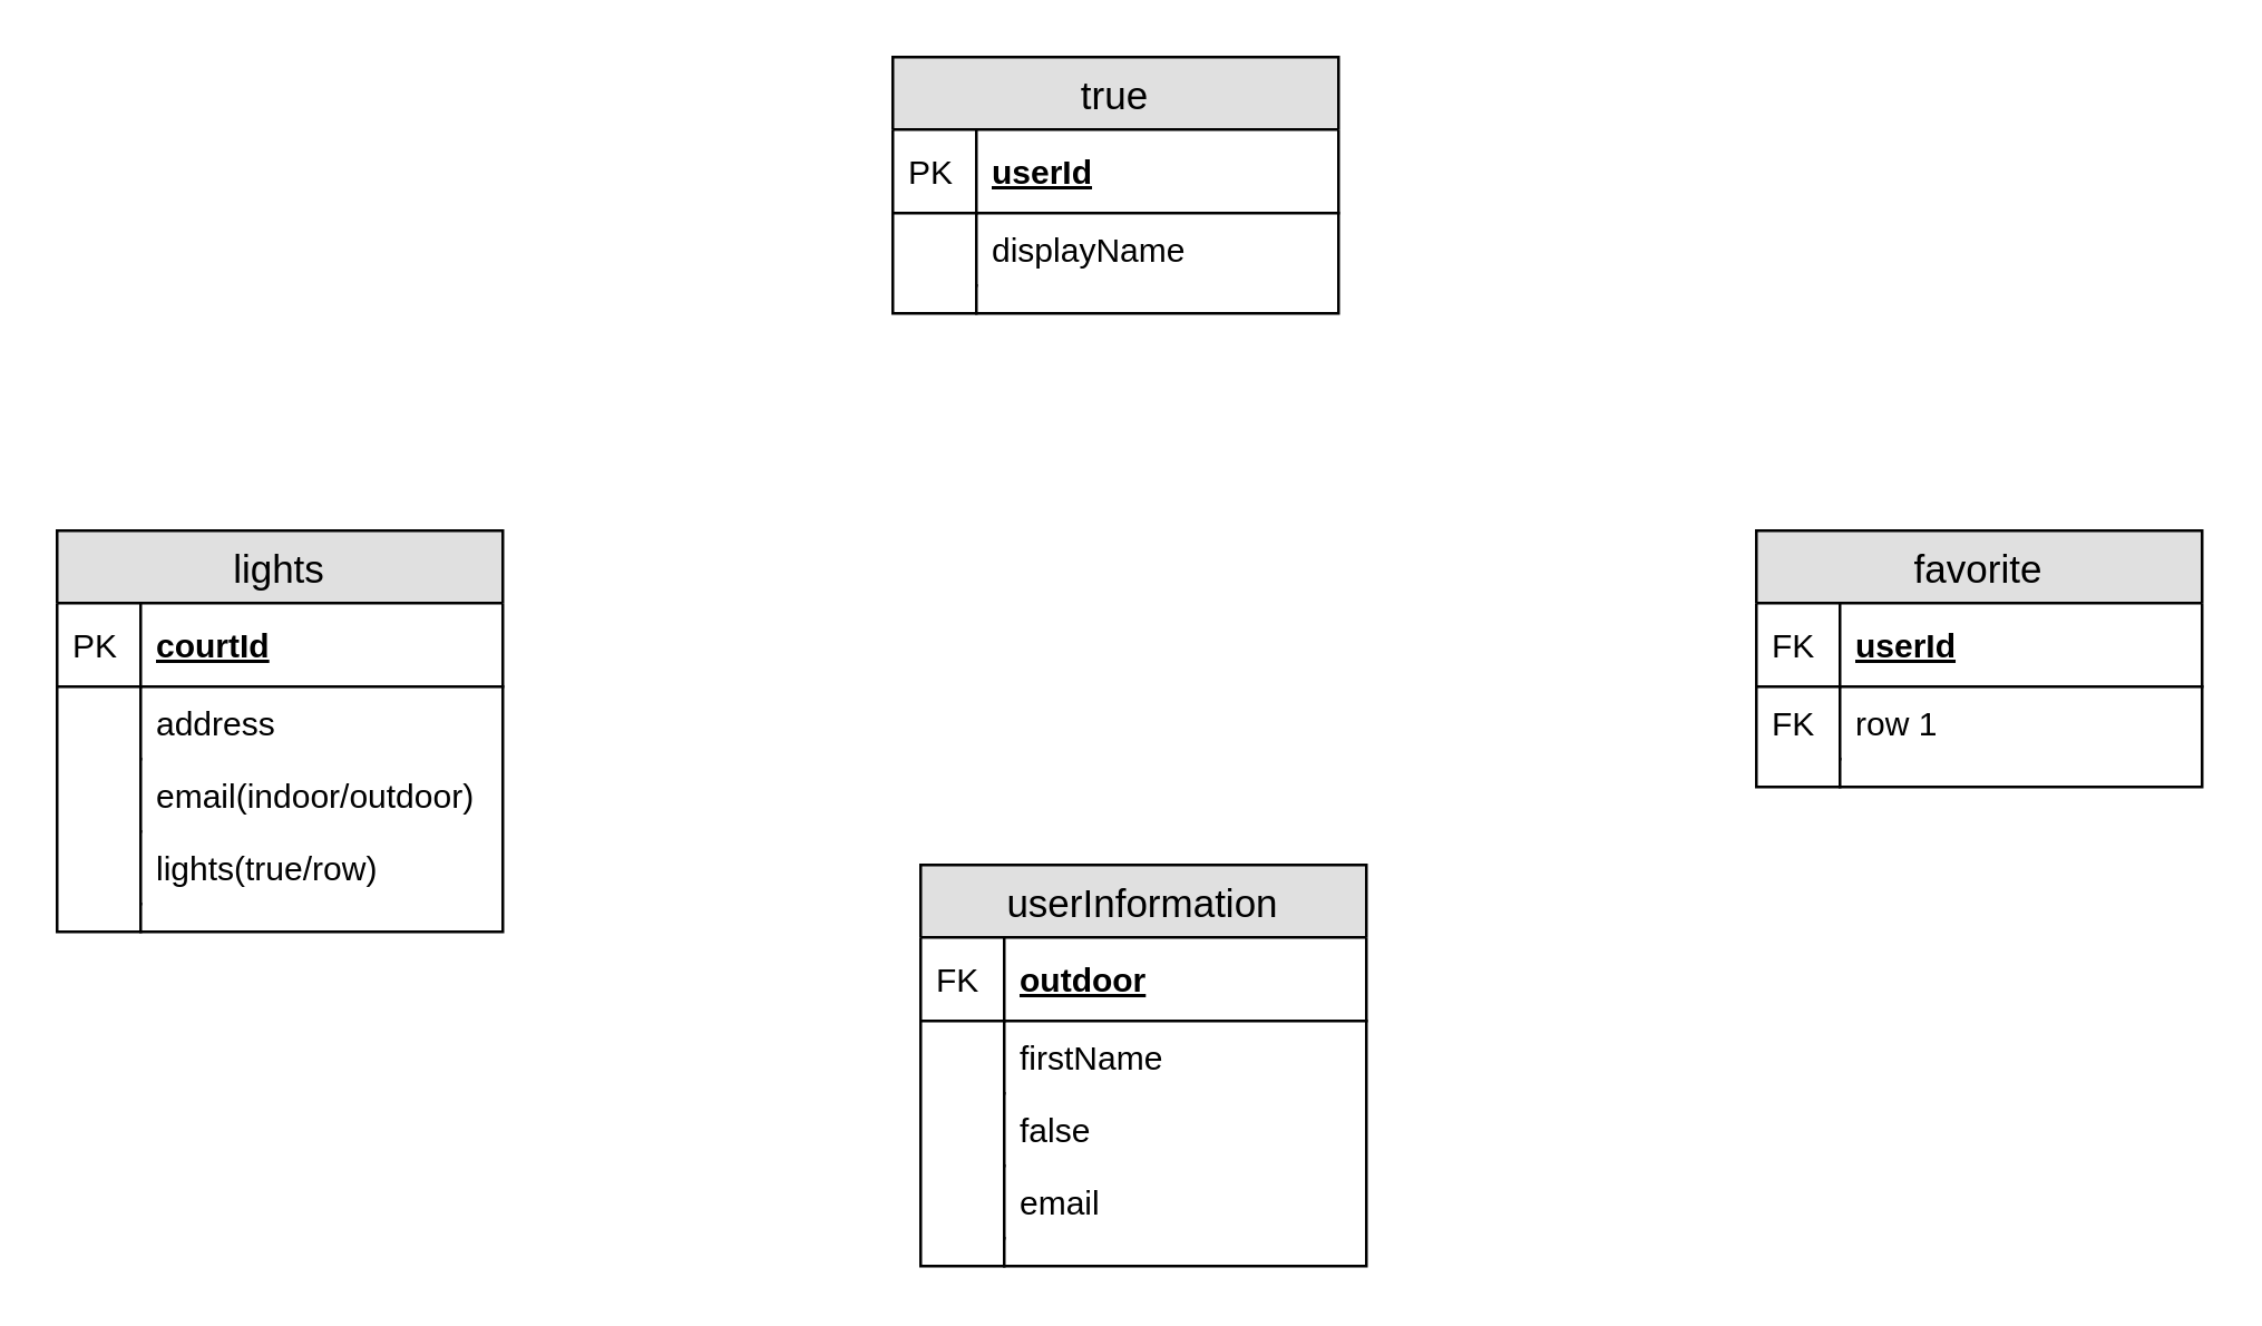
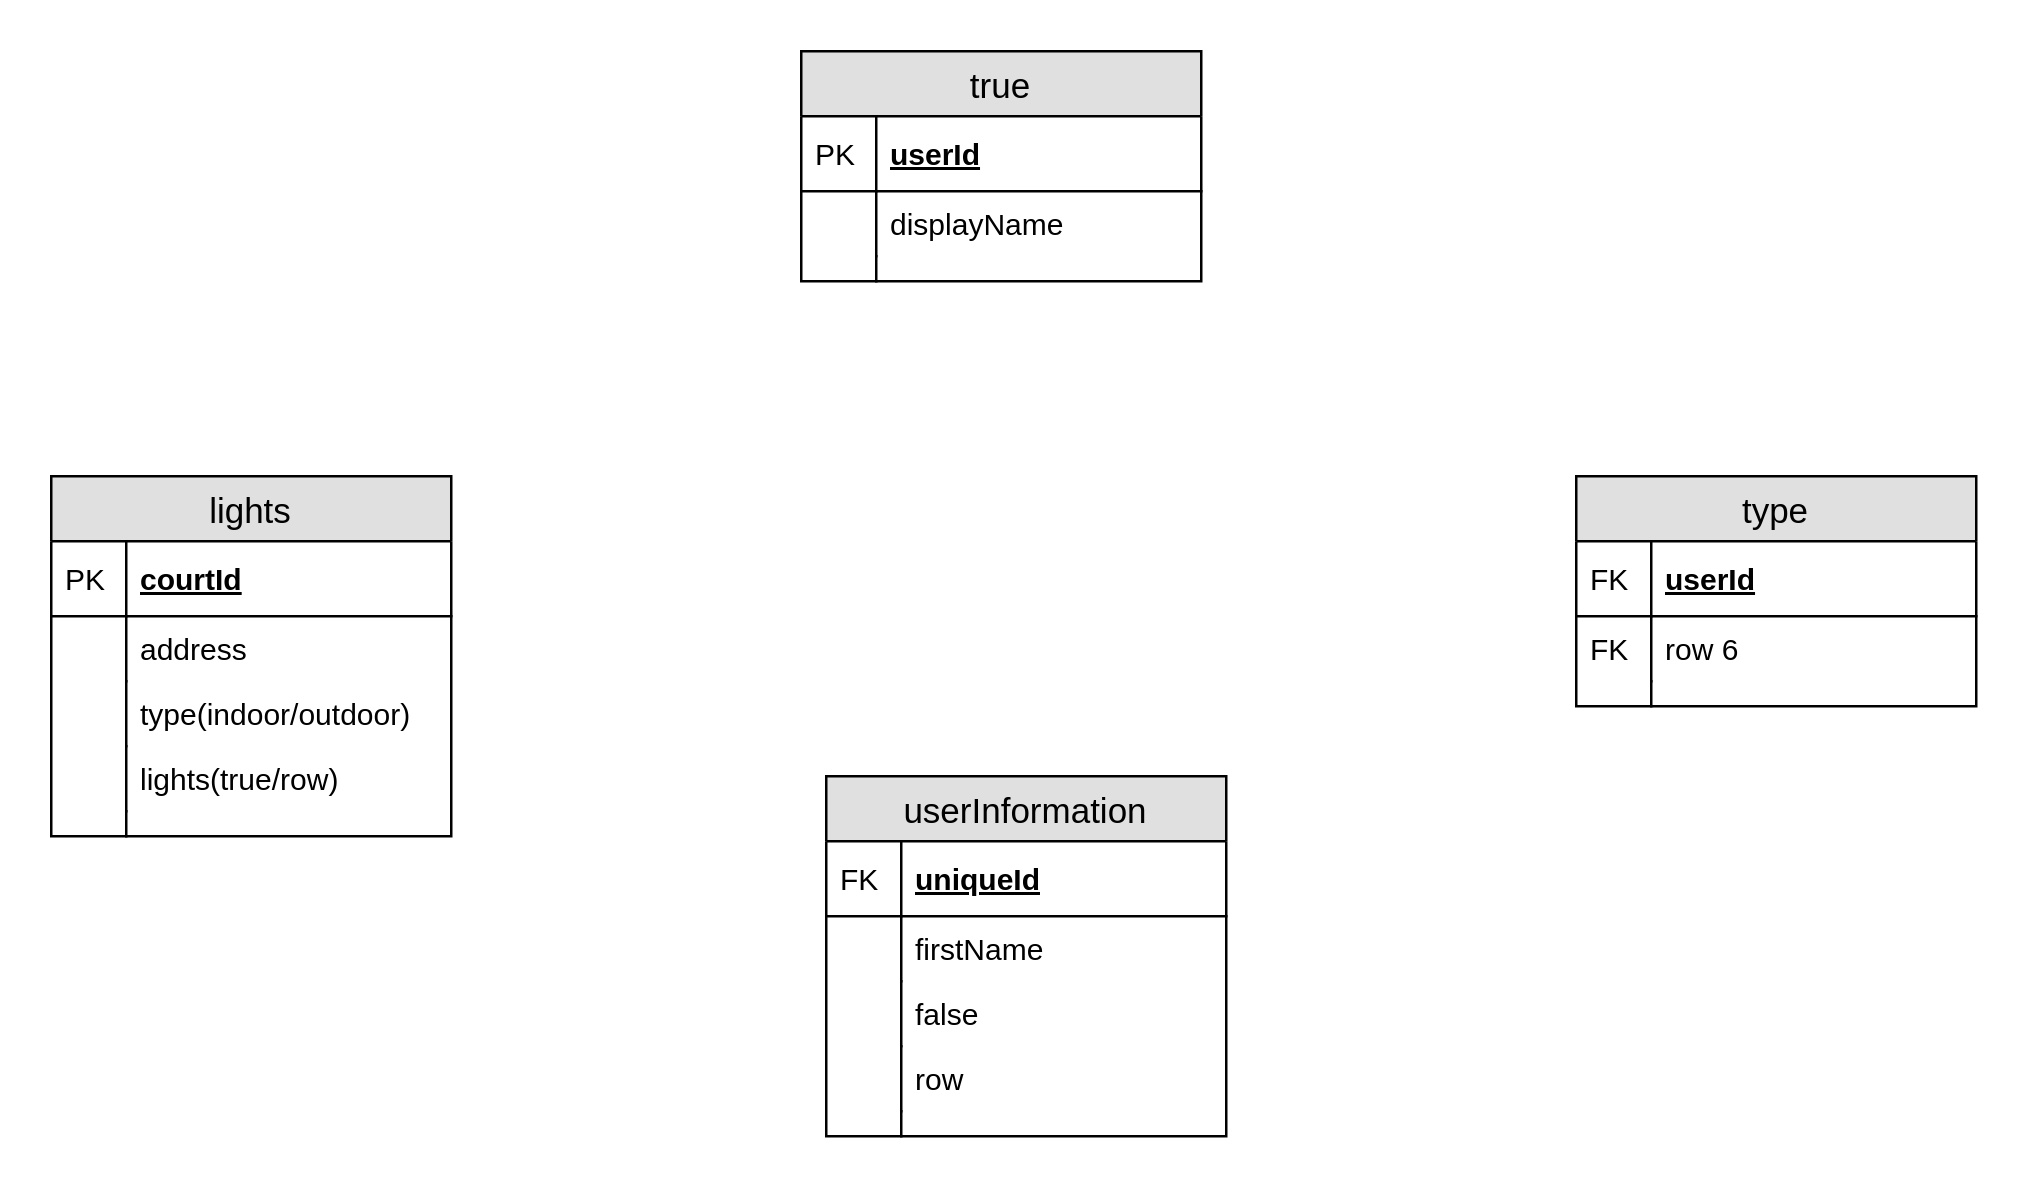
  <mxCell id="0" />
  <mxCell id="1" parent="0" />
  <mxCell id="2" value="true" style="swimlane;fontStyle=0;childLayout=stackLayout;horizontal=1;startSize=26;fillColor=#e0e0e0;horizontalStack=0;resizeParent=1;resizeParentMax=0;resizeLast=0;collapsible=1;marginBottom=0;swimlaneFillColor=#ffffff;align=center;fontSize=14;" vertex="1" parent="1"><mxGeometry x="320" y="20" width="160" height="92" as="geometry" /></mxCell>
  <mxCell id="3" value="userId" style="shape=partialRectangle;top=0;left=0;right=0;bottom=1;align=left;verticalAlign=middle;fillColor=none;spacingLeft=34;spacingRight=4;overflow=hidden;rotatable=0;points=[[0,0.5],[1,0.5]];portConstraint=eastwest;dropTarget=0;fontStyle=5;fontSize=12;" vertex="1" parent="2"><mxGeometry y="26" width="160" height="30" as="geometry" /></mxCell>
  <mxCell id="4" value="PK" style="shape=partialRectangle;top=0;left=0;bottom=0;fillColor=none;align=left;verticalAlign=middle;spacingLeft=4;spacingRight=4;overflow=hidden;rotatable=0;points=[];portConstraint=eastwest;part=1;fontSize=12;" vertex="1" connectable="0" parent="3"><mxGeometry width="30" height="30" as="geometry" /></mxCell>
  <mxCell id="5" value="displayName" style="shape=partialRectangle;top=0;left=0;right=0;bottom=0;align=left;verticalAlign=top;fillColor=none;spacingLeft=34;spacingRight=4;overflow=hidden;rotatable=0;points=[[0,0.5],[1,0.5]];portConstraint=eastwest;dropTarget=0;fontSize=12;" vertex="1" parent="2"><mxGeometry y="56" width="160" height="26" as="geometry" /></mxCell>
  <mxCell id="6" value="" style="shape=partialRectangle;top=0;left=0;bottom=0;fillColor=none;align=left;verticalAlign=top;spacingLeft=4;spacingRight=4;overflow=hidden;rotatable=0;points=[];portConstraint=eastwest;part=1;fontSize=12;" vertex="1" connectable="0" parent="5"><mxGeometry width="30" height="26" as="geometry" /></mxCell>
  <mxCell id="7" value="" style="shape=partialRectangle;top=0;left=0;right=0;bottom=0;align=left;verticalAlign=top;fillColor=none;spacingLeft=34;spacingRight=4;overflow=hidden;rotatable=0;points=[[0,0.5],[1,0.5]];portConstraint=eastwest;dropTarget=0;fontSize=12;" vertex="1" parent="2"><mxGeometry y="82" width="160" height="10" as="geometry" /></mxCell>
  <mxCell id="8" value="" style="shape=partialRectangle;top=0;left=0;bottom=0;fillColor=none;align=left;verticalAlign=top;spacingLeft=4;spacingRight=4;overflow=hidden;rotatable=0;points=[];portConstraint=eastwest;part=1;fontSize=12;" vertex="1" connectable="0" parent="7"><mxGeometry width="30" height="10" as="geometry" /></mxCell>
  <mxCell id="9" value="userInformation" style="swimlane;fontStyle=0;childLayout=stackLayout;horizontal=1;startSize=26;fillColor=#e0e0e0;horizontalStack=0;resizeParent=1;resizeParentMax=0;resizeLast=0;collapsible=1;marginBottom=0;swimlaneFillColor=#ffffff;align=center;fontSize=14;" vertex="1" parent="1"><mxGeometry x="330" y="310" width="160" height="144" as="geometry" /></mxCell>
- <mxCell id="10" value="outdoor" style="shape=partialRectangle;top=0;left=0;right=0;bottom=1;align=left;verticalAlign=middle;fillColor=none;spacingLeft=34;spacingRight=4;overflow=hidden;rotatable=0;points=[[0,0.5],[1,0.5]];portConstraint=eastwest;dropTarget=0;fontStyle=5;fontSize=12;" vertex="1" parent="9"><mxGeometry y="26" width="160" height="30" as="geometry" /></mxCell>
+ <mxCell id="10" value="uniqueId" style="shape=partialRectangle;top=0;left=0;right=0;bottom=1;align=left;verticalAlign=middle;fillColor=none;spacingLeft=34;spacingRight=4;overflow=hidden;rotatable=0;points=[[0,0.5],[1,0.5]];portConstraint=eastwest;dropTarget=0;fontStyle=5;fontSize=12;" vertex="1" parent="9"><mxGeometry y="26" width="160" height="30" as="geometry" /></mxCell>
  <mxCell id="11" value="FK" style="shape=partialRectangle;top=0;left=0;bottom=0;fillColor=none;align=left;verticalAlign=middle;spacingLeft=4;spacingRight=4;overflow=hidden;rotatable=0;points=[];portConstraint=eastwest;part=1;fontSize=12;" vertex="1" connectable="0" parent="10"><mxGeometry width="30" height="30" as="geometry" /></mxCell>
  <mxCell id="12" value="firstName" style="shape=partialRectangle;top=0;left=0;right=0;bottom=0;align=left;verticalAlign=top;fillColor=none;spacingLeft=34;spacingRight=4;overflow=hidden;rotatable=0;points=[[0,0.5],[1,0.5]];portConstraint=eastwest;dropTarget=0;fontSize=12;" vertex="1" parent="9"><mxGeometry y="56" width="160" height="26" as="geometry" /></mxCell>
  <mxCell id="13" value="" style="shape=partialRectangle;top=0;left=0;bottom=0;fillColor=none;align=left;verticalAlign=top;spacingLeft=4;spacingRight=4;overflow=hidden;rotatable=0;points=[];portConstraint=eastwest;part=1;fontSize=12;" vertex="1" connectable="0" parent="12"><mxGeometry width="30" height="26" as="geometry" /></mxCell>
  <mxCell id="14" value="false" style="shape=partialRectangle;top=0;left=0;right=0;bottom=0;align=left;verticalAlign=top;fillColor=none;spacingLeft=34;spacingRight=4;overflow=hidden;rotatable=0;points=[[0,0.5],[1,0.5]];portConstraint=eastwest;dropTarget=0;fontSize=12;" vertex="1" parent="9"><mxGeometry y="82" width="160" height="26" as="geometry" /></mxCell>
  <mxCell id="15" value="" style="shape=partialRectangle;top=0;left=0;bottom=0;fillColor=none;align=left;verticalAlign=top;spacingLeft=4;spacingRight=4;overflow=hidden;rotatable=0;points=[];portConstraint=eastwest;part=1;fontSize=12;" vertex="1" connectable="0" parent="14"><mxGeometry width="30" height="26" as="geometry" /></mxCell>
- <mxCell id="16" value="email" style="shape=partialRectangle;top=0;left=0;right=0;bottom=0;align=left;verticalAlign=top;fillColor=none;spacingLeft=34;spacingRight=4;overflow=hidden;rotatable=0;points=[[0,0.5],[1,0.5]];portConstraint=eastwest;dropTarget=0;fontSize=12;" vertex="1" parent="9"><mxGeometry y="108" width="160" height="26" as="geometry" /></mxCell>
+ <mxCell id="16" value="row" style="shape=partialRectangle;top=0;left=0;right=0;bottom=0;align=left;verticalAlign=top;fillColor=none;spacingLeft=34;spacingRight=4;overflow=hidden;rotatable=0;points=[[0,0.5],[1,0.5]];portConstraint=eastwest;dropTarget=0;fontSize=12;" vertex="1" parent="9"><mxGeometry y="108" width="160" height="26" as="geometry" /></mxCell>
  <mxCell id="17" value="" style="shape=partialRectangle;top=0;left=0;bottom=0;fillColor=none;align=left;verticalAlign=top;spacingLeft=4;spacingRight=4;overflow=hidden;rotatable=0;points=[];portConstraint=eastwest;part=1;fontSize=12;" vertex="1" connectable="0" parent="16"><mxGeometry width="30" height="26" as="geometry" /></mxCell>
  <mxCell id="18" value="" style="shape=partialRectangle;top=0;left=0;right=0;bottom=0;align=left;verticalAlign=top;fillColor=none;spacingLeft=34;spacingRight=4;overflow=hidden;rotatable=0;points=[[0,0.5],[1,0.5]];portConstraint=eastwest;dropTarget=0;fontSize=12;" vertex="1" parent="9"><mxGeometry y="134" width="160" height="10" as="geometry" /></mxCell>
  <mxCell id="19" value="" style="shape=partialRectangle;top=0;left=0;bottom=0;fillColor=none;align=left;verticalAlign=top;spacingLeft=4;spacingRight=4;overflow=hidden;rotatable=0;points=[];portConstraint=eastwest;part=1;fontSize=12;" vertex="1" connectable="0" parent="18"><mxGeometry width="30" height="10" as="geometry" /></mxCell>
  <mxCell id="20" value="lights" style="swimlane;fontStyle=0;childLayout=stackLayout;horizontal=1;startSize=26;fillColor=#e0e0e0;horizontalStack=0;resizeParent=1;resizeParentMax=0;resizeLast=0;collapsible=1;marginBottom=0;swimlaneFillColor=#ffffff;align=center;fontSize=14;" vertex="1" parent="1"><mxGeometry x="20" y="190" width="160" height="144" as="geometry" /></mxCell>
  <mxCell id="21" value="courtId" style="shape=partialRectangle;top=0;left=0;right=0;bottom=1;align=left;verticalAlign=middle;fillColor=none;spacingLeft=34;spacingRight=4;overflow=hidden;rotatable=0;points=[[0,0.5],[1,0.5]];portConstraint=eastwest;dropTarget=0;fontStyle=5;fontSize=12;" vertex="1" parent="20"><mxGeometry y="26" width="160" height="30" as="geometry" /></mxCell>
  <mxCell id="22" value="PK" style="shape=partialRectangle;top=0;left=0;bottom=0;fillColor=none;align=left;verticalAlign=middle;spacingLeft=4;spacingRight=4;overflow=hidden;rotatable=0;points=[];portConstraint=eastwest;part=1;fontSize=12;" vertex="1" connectable="0" parent="21"><mxGeometry width="30" height="30" as="geometry" /></mxCell>
  <mxCell id="23" value="address" style="shape=partialRectangle;top=0;left=0;right=0;bottom=0;align=left;verticalAlign=top;fillColor=none;spacingLeft=34;spacingRight=4;overflow=hidden;rotatable=0;points=[[0,0.5],[1,0.5]];portConstraint=eastwest;dropTarget=0;fontSize=12;" vertex="1" parent="20"><mxGeometry y="56" width="160" height="26" as="geometry" /></mxCell>
  <mxCell id="24" value="" style="shape=partialRectangle;top=0;left=0;bottom=0;fillColor=none;align=left;verticalAlign=top;spacingLeft=4;spacingRight=4;overflow=hidden;rotatable=0;points=[];portConstraint=eastwest;part=1;fontSize=12;" vertex="1" connectable="0" parent="23"><mxGeometry width="30" height="26" as="geometry" /></mxCell>
- <mxCell id="25" value="email(indoor/outdoor)" style="shape=partialRectangle;top=0;left=0;right=0;bottom=0;align=left;verticalAlign=top;fillColor=none;spacingLeft=34;spacingRight=4;overflow=hidden;rotatable=0;points=[[0,0.5],[1,0.5]];portConstraint=eastwest;dropTarget=0;fontSize=12;" vertex="1" parent="20"><mxGeometry y="82" width="160" height="26" as="geometry" /></mxCell>
+ <mxCell id="25" value="type(indoor/outdoor)" style="shape=partialRectangle;top=0;left=0;right=0;bottom=0;align=left;verticalAlign=top;fillColor=none;spacingLeft=34;spacingRight=4;overflow=hidden;rotatable=0;points=[[0,0.5],[1,0.5]];portConstraint=eastwest;dropTarget=0;fontSize=12;" vertex="1" parent="20"><mxGeometry y="82" width="160" height="26" as="geometry" /></mxCell>
  <mxCell id="26" value="" style="shape=partialRectangle;top=0;left=0;bottom=0;fillColor=none;align=left;verticalAlign=top;spacingLeft=4;spacingRight=4;overflow=hidden;rotatable=0;points=[];portConstraint=eastwest;part=1;fontSize=12;" vertex="1" connectable="0" parent="25"><mxGeometry width="30" height="26" as="geometry" /></mxCell>
  <mxCell id="27" value="lights(true/row)" style="shape=partialRectangle;top=0;left=0;right=0;bottom=0;align=left;verticalAlign=top;fillColor=none;spacingLeft=34;spacingRight=4;overflow=hidden;rotatable=0;points=[[0,0.5],[1,0.5]];portConstraint=eastwest;dropTarget=0;fontSize=12;" vertex="1" parent="20"><mxGeometry y="108" width="160" height="26" as="geometry" /></mxCell>
  <mxCell id="28" value="" style="shape=partialRectangle;top=0;left=0;bottom=0;fillColor=none;align=left;verticalAlign=top;spacingLeft=4;spacingRight=4;overflow=hidden;rotatable=0;points=[];portConstraint=eastwest;part=1;fontSize=12;" vertex="1" connectable="0" parent="27"><mxGeometry width="30" height="26" as="geometry" /></mxCell>
  <mxCell id="29" value="" style="shape=partialRectangle;top=0;left=0;right=0;bottom=0;align=left;verticalAlign=top;fillColor=none;spacingLeft=34;spacingRight=4;overflow=hidden;rotatable=0;points=[[0,0.5],[1,0.5]];portConstraint=eastwest;dropTarget=0;fontSize=12;" vertex="1" parent="20"><mxGeometry y="134" width="160" height="10" as="geometry" /></mxCell>
  <mxCell id="30" value="" style="shape=partialRectangle;top=0;left=0;bottom=0;fillColor=none;align=left;verticalAlign=top;spacingLeft=4;spacingRight=4;overflow=hidden;rotatable=0;points=[];portConstraint=eastwest;part=1;fontSize=12;" vertex="1" connectable="0" parent="29"><mxGeometry width="30" height="10" as="geometry" /></mxCell>
- <mxCell id="31" value="favorite" style="swimlane;fontStyle=0;childLayout=stackLayout;horizontal=1;startSize=26;fillColor=#e0e0e0;horizontalStack=0;resizeParent=1;resizeParentMax=0;resizeLast=0;collapsible=1;marginBottom=0;swimlaneFillColor=#ffffff;align=center;fontSize=14;" vertex="1" parent="1"><mxGeometry x="630" y="190" width="160" height="92" as="geometry" /></mxCell>
+ <mxCell id="31" value="type" style="swimlane;fontStyle=0;childLayout=stackLayout;horizontal=1;startSize=26;fillColor=#e0e0e0;horizontalStack=0;resizeParent=1;resizeParentMax=0;resizeLast=0;collapsible=1;marginBottom=0;swimlaneFillColor=#ffffff;align=center;fontSize=14;" vertex="1" parent="1"><mxGeometry x="630" y="190" width="160" height="92" as="geometry" /></mxCell>
  <mxCell id="32" value="userId" style="shape=partialRectangle;top=0;left=0;right=0;bottom=1;align=left;verticalAlign=middle;fillColor=none;spacingLeft=34;spacingRight=4;overflow=hidden;rotatable=0;points=[[0,0.5],[1,0.5]];portConstraint=eastwest;dropTarget=0;fontStyle=5;fontSize=12;" vertex="1" parent="31"><mxGeometry y="26" width="160" height="30" as="geometry" /></mxCell>
  <mxCell id="33" value="FK" style="shape=partialRectangle;top=0;left=0;bottom=0;fillColor=none;align=left;verticalAlign=middle;spacingLeft=4;spacingRight=4;overflow=hidden;rotatable=0;points=[];portConstraint=eastwest;part=1;fontSize=12;" vertex="1" connectable="0" parent="32"><mxGeometry width="30" height="30" as="geometry" /></mxCell>
- <mxCell id="34" value="row 1" style="shape=partialRectangle;top=0;left=0;right=0;bottom=0;align=left;verticalAlign=top;fillColor=none;spacingLeft=34;spacingRight=4;overflow=hidden;rotatable=0;points=[[0,0.5],[1,0.5]];portConstraint=eastwest;dropTarget=0;fontSize=12;" vertex="1" parent="31"><mxGeometry y="56" width="160" height="26" as="geometry" /></mxCell>
+ <mxCell id="34" value="row 6" style="shape=partialRectangle;top=0;left=0;right=0;bottom=0;align=left;verticalAlign=top;fillColor=none;spacingLeft=34;spacingRight=4;overflow=hidden;rotatable=0;points=[[0,0.5],[1,0.5]];portConstraint=eastwest;dropTarget=0;fontSize=12;" vertex="1" parent="31"><mxGeometry y="56" width="160" height="26" as="geometry" /></mxCell>
  <mxCell id="35" value="FK" style="shape=partialRectangle;top=0;left=0;bottom=0;fillColor=none;align=left;verticalAlign=top;spacingLeft=4;spacingRight=4;overflow=hidden;rotatable=0;points=[];portConstraint=eastwest;part=1;fontSize=12;" vertex="1" connectable="0" parent="34"><mxGeometry width="30" height="26" as="geometry" /></mxCell>
  <mxCell id="36" value="" style="shape=partialRectangle;top=0;left=0;right=0;bottom=0;align=left;verticalAlign=top;fillColor=none;spacingLeft=34;spacingRight=4;overflow=hidden;rotatable=0;points=[[0,0.5],[1,0.5]];portConstraint=eastwest;dropTarget=0;fontSize=12;" vertex="1" parent="31"><mxGeometry y="82" width="160" height="10" as="geometry" /></mxCell>
  <mxCell id="37" value="" style="shape=partialRectangle;top=0;left=0;bottom=0;fillColor=none;align=left;verticalAlign=top;spacingLeft=4;spacingRight=4;overflow=hidden;rotatable=0;points=[];portConstraint=eastwest;part=1;fontSize=12;" vertex="1" connectable="0" parent="36"><mxGeometry width="30" height="10" as="geometry" /></mxCell>
